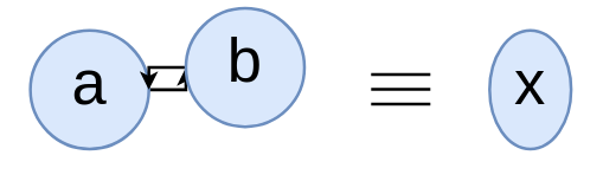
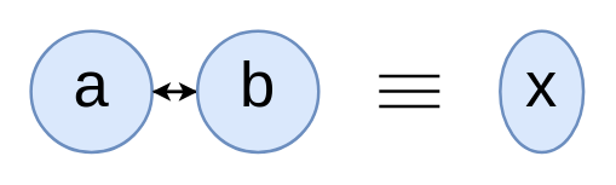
  <mxCell id="0" />
  <mxCell id="1" parent="0" />
  <mxCell id="2" style="edgeStyle=orthogonalEdgeStyle;rounded=0;orthogonalLoop=1;jettySize=auto;html=1;exitX=1;exitY=0.5;exitDx=0;exitDy=0;fontSize=42;entryX=0;entryY=0.5;entryDx=0;entryDy=0;strokeWidth=2;" parent="1" source="3" target="5" edge="1"><mxGeometry relative="1" as="geometry"><mxPoint x="120" y="60" as="targetPoint" /></mxGeometry></mxCell>
  <mxCell id="3" value="&lt;font style=&quot;font-size: 42px&quot;&gt;a&lt;/font&gt;" style="ellipse;whiteSpace=wrap;html=1;aspect=fixed;spacingTop=-8;strokeWidth=2;fillColor=#dae8fc;strokeColor=#6c8ebf;" parent="1" vertex="1"><mxGeometry x="20" y="20" width="80" height="80" as="geometry" /></mxCell>
  <mxCell id="4" style="edgeStyle=orthogonalEdgeStyle;rounded=0;orthogonalLoop=1;jettySize=auto;html=1;exitX=0;exitY=0.5;exitDx=0;exitDy=0;entryX=1;entryY=0.5;entryDx=0;entryDy=0;fontSize=42;strokeWidth=2;" parent="1" source="5" target="3" edge="1"><mxGeometry relative="1" as="geometry" /></mxCell>
- <mxCell id="5" value="&lt;font style=&quot;font-size: 42px&quot;&gt;b&lt;/font&gt;" style="ellipse;whiteSpace=wrap;html=1;aspect=fixed;spacingTop=-8;strokeWidth=2;fillColor=#dae8fc;strokeColor=#6c8ebf;" parent="1" vertex="1"><mxGeometry x="125" y="5" width="80" height="80" as="geometry" /></mxCell>
+ <mxCell id="5" value="&lt;font style=&quot;font-size: 42px&quot;&gt;b&lt;/font&gt;" style="ellipse;whiteSpace=wrap;html=1;aspect=fixed;spacingTop=-8;strokeWidth=2;fillColor=#dae8fc;strokeColor=#6c8ebf;" parent="1" vertex="1"><mxGeometry x="130" y="20" width="80" height="80" as="geometry" /></mxCell>
  <mxCell id="6" value="" style="endArrow=none;html=1;rounded=0;fontSize=42;strokeWidth=2;" parent="1" edge="1"><mxGeometry width="50" height="50" relative="1" as="geometry"><mxPoint x="250" y="49.77" as="sourcePoint" /><mxPoint x="290" y="49.77" as="targetPoint" /></mxGeometry></mxCell>
  <mxCell id="7" value="" style="endArrow=none;html=1;rounded=0;fontSize=42;strokeWidth=2;" parent="1" edge="1"><mxGeometry width="50" height="50" relative="1" as="geometry"><mxPoint x="250" y="59.77" as="sourcePoint" /><mxPoint x="290" y="59.77" as="targetPoint" /></mxGeometry></mxCell>
  <mxCell id="8" value="" style="endArrow=none;html=1;rounded=0;fontSize=42;strokeWidth=2;" parent="1" edge="1"><mxGeometry width="50" height="50" relative="1" as="geometry"><mxPoint x="250" y="69.77" as="sourcePoint" /><mxPoint x="290" y="69.77" as="targetPoint" /></mxGeometry></mxCell>
  <mxCell id="9" value="&lt;font style=&quot;font-size: 42px&quot;&gt;x&lt;/font&gt;" style="ellipse;whiteSpace=wrap;html=1;aspect=fixed;spacingTop=-8;strokeWidth=2;fillColor=#dae8fc;strokeColor=#6c8ebf;" parent="1" vertex="1"><mxGeometry x="330" y="20" width="55" height="80" as="geometry" /></mxCell>
